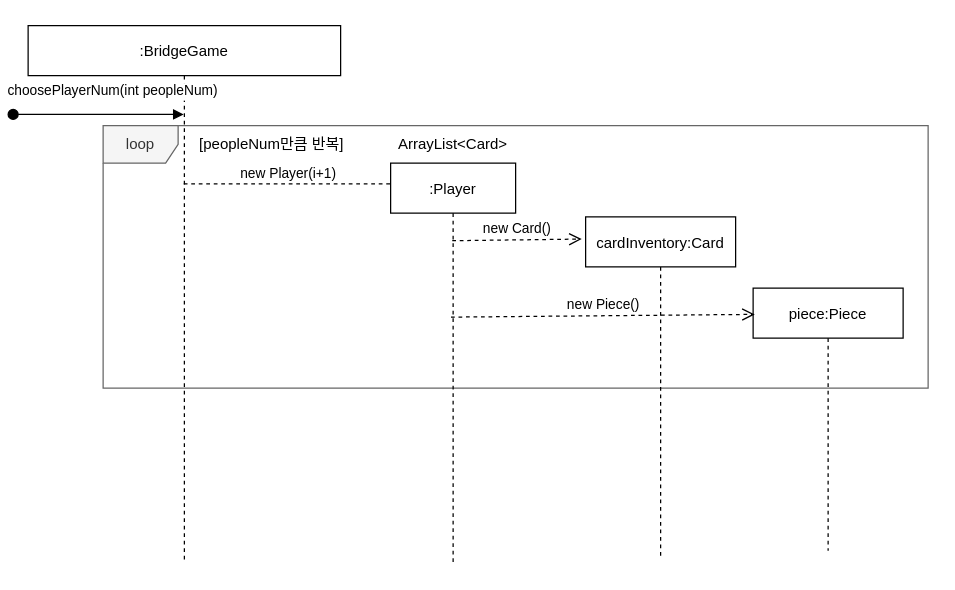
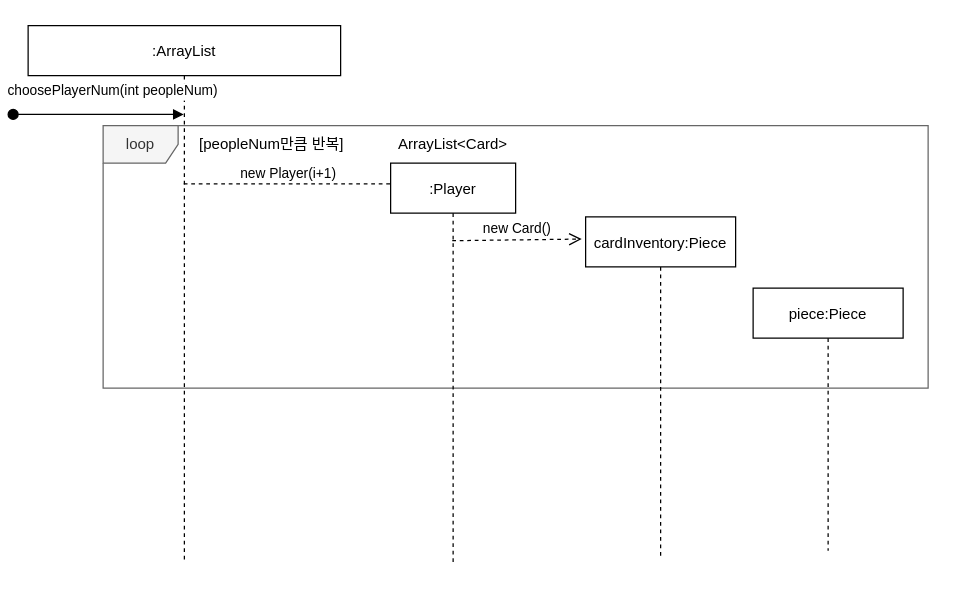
  <mxCell id="0" />
  <mxCell id="1" parent="0" />
  <mxCell id="2" value="loop" style="shape=umlFrame;whiteSpace=wrap;html=1;fillColor=#f5f5f5;fontColor=#333333;strokeColor=#666666;" parent="1" vertex="1"><mxGeometry x="80" y="100" width="660" height="210" as="geometry" /></mxCell>
- <mxCell id="3" value=":BridgeGame" style="shape=umlLifeline;perimeter=lifelinePerimeter;container=1;collapsible=0;recursiveResize=0;rounded=0;shadow=0;strokeWidth=1;" parent="1" vertex="1"><mxGeometry x="20" y="20" width="250" height="430" as="geometry" /></mxCell>
+ <mxCell id="3" value=":ArrayList" style="shape=umlLifeline;perimeter=lifelinePerimeter;container=1;collapsible=0;recursiveResize=0;rounded=0;shadow=0;strokeWidth=1;" parent="1" vertex="1"><mxGeometry x="20" y="20" width="250" height="430" as="geometry" /></mxCell>
  <mxCell id="4" value="choosePlayerNum(int peopleNum)" style="verticalAlign=bottom;startArrow=oval;endArrow=block;startSize=8;shadow=0;strokeWidth=1;" parent="3" target="3" edge="1"><mxGeometry x="0.167" y="10" relative="1" as="geometry"><mxPoint x="-12" y="71" as="sourcePoint" /><mxPoint x="48" y="71" as="targetPoint" /><mxPoint as="offset" /></mxGeometry></mxCell>
  <mxCell id="5" value=":Player" style="shape=umlLifeline;perimeter=lifelinePerimeter;container=1;collapsible=0;recursiveResize=0;rounded=0;shadow=0;strokeWidth=1;" parent="1" vertex="1"><mxGeometry x="310" y="130" width="100" height="320" as="geometry" /></mxCell>
  <mxCell id="6" value="new Player(i+1)" style="html=1;verticalAlign=bottom;endArrow=none;dashed=1;endSize=8;rounded=0;entryX=0.01;entryY=0.052;entryDx=0;entryDy=0;entryPerimeter=0;" parent="1" source="3" target="5" edge="1"><mxGeometry relative="1" as="geometry"><mxPoint x="330" y="200" as="sourcePoint" /><mxPoint x="250" y="200" as="targetPoint" /></mxGeometry></mxCell>
  <mxCell id="7" value="[peopleNum만큼 반복]" style="text;html=1;strokeColor=none;fillColor=none;align=center;verticalAlign=middle;whiteSpace=wrap;rounded=0;" parent="1" vertex="1"><mxGeometry x="150" y="100" width="130" height="30" as="geometry" /></mxCell>
- <mxCell id="8" value="cardInventory:Card" style="shape=umlLifeline;perimeter=lifelinePerimeter;container=1;collapsible=0;recursiveResize=0;rounded=0;shadow=0;strokeWidth=1;" parent="1" vertex="1"><mxGeometry x="466" y="173" width="120" height="273" as="geometry" /></mxCell>
+ <mxCell id="8" value="cardInventory:Piece" style="shape=umlLifeline;perimeter=lifelinePerimeter;container=1;collapsible=0;recursiveResize=0;rounded=0;shadow=0;strokeWidth=1;" parent="1" vertex="1"><mxGeometry x="466" y="173" width="120" height="273" as="geometry" /></mxCell>
  <mxCell id="9" value="new Card()" style="html=1;verticalAlign=bottom;endArrow=open;dashed=1;endSize=8;rounded=0;entryX=-0.026;entryY=0.065;entryDx=0;entryDy=0;entryPerimeter=0;exitX=0.493;exitY=0.194;exitDx=0;exitDy=0;exitPerimeter=0;" parent="1" source="5" target="8" edge="1"><mxGeometry relative="1" as="geometry"><mxPoint x="359.81" y="292" as="sourcePoint" /><mxPoint x="549.5" y="292" as="targetPoint" /></mxGeometry></mxCell>
  <mxCell id="10" value="piece:Piece" style="shape=umlLifeline;perimeter=lifelinePerimeter;container=1;collapsible=0;recursiveResize=0;rounded=0;shadow=0;strokeWidth=1;" parent="1" vertex="1"><mxGeometry x="600" y="230" width="120" height="210" as="geometry" /></mxCell>
- <mxCell id="11" value="new Piece()" style="html=1;verticalAlign=bottom;endArrow=open;dashed=1;endSize=8;rounded=0;entryX=0.011;entryY=0.1;entryDx=0;entryDy=0;entryPerimeter=0;exitX=0.483;exitY=0.385;exitDx=0;exitDy=0;exitPerimeter=0;" parent="1" source="5" target="10" edge="1"><mxGeometry relative="1" as="geometry"><mxPoint x="360" y="251" as="sourcePoint" /><mxPoint x="600" y="248.95" as="targetPoint" /></mxGeometry></mxCell>
  <mxCell id="12" value="ArrayList&amp;lt;Card&amp;gt;" style="text;html=1;strokeColor=none;fillColor=none;align=center;verticalAlign=middle;whiteSpace=wrap;rounded=0;" parent="1" vertex="1"><mxGeometry x="330" y="100" width="60" height="30" as="geometry" /></mxCell>
